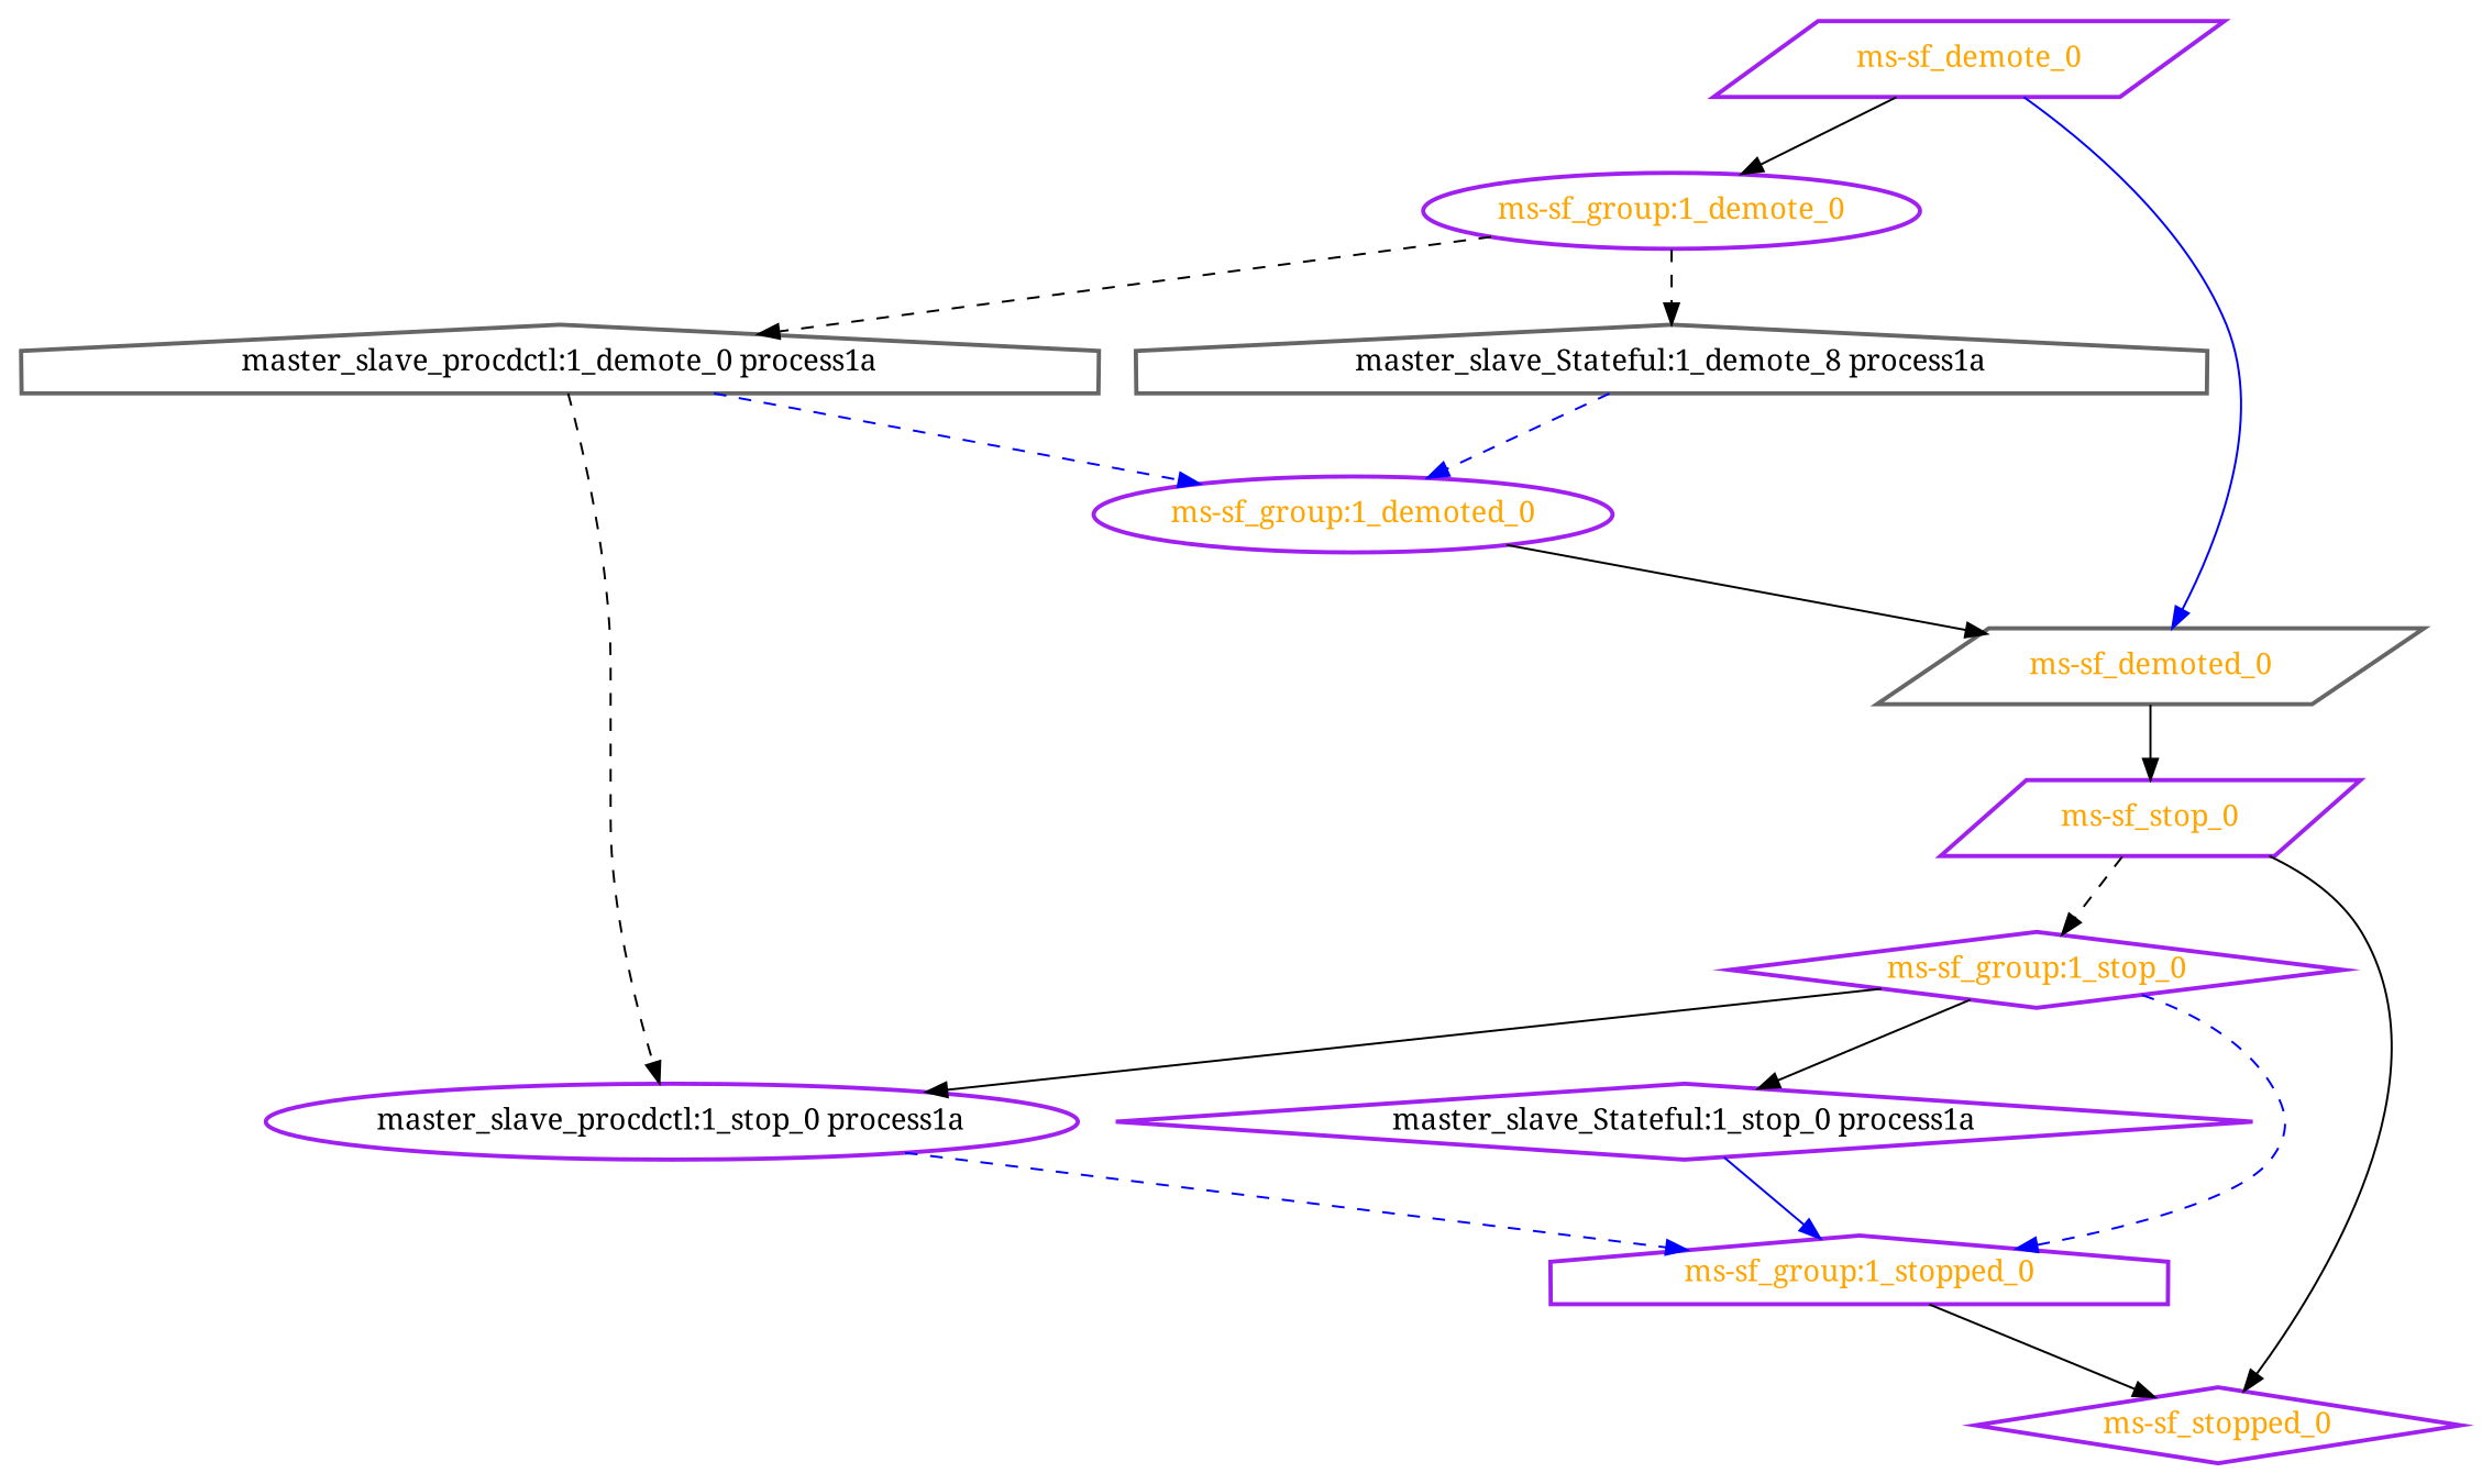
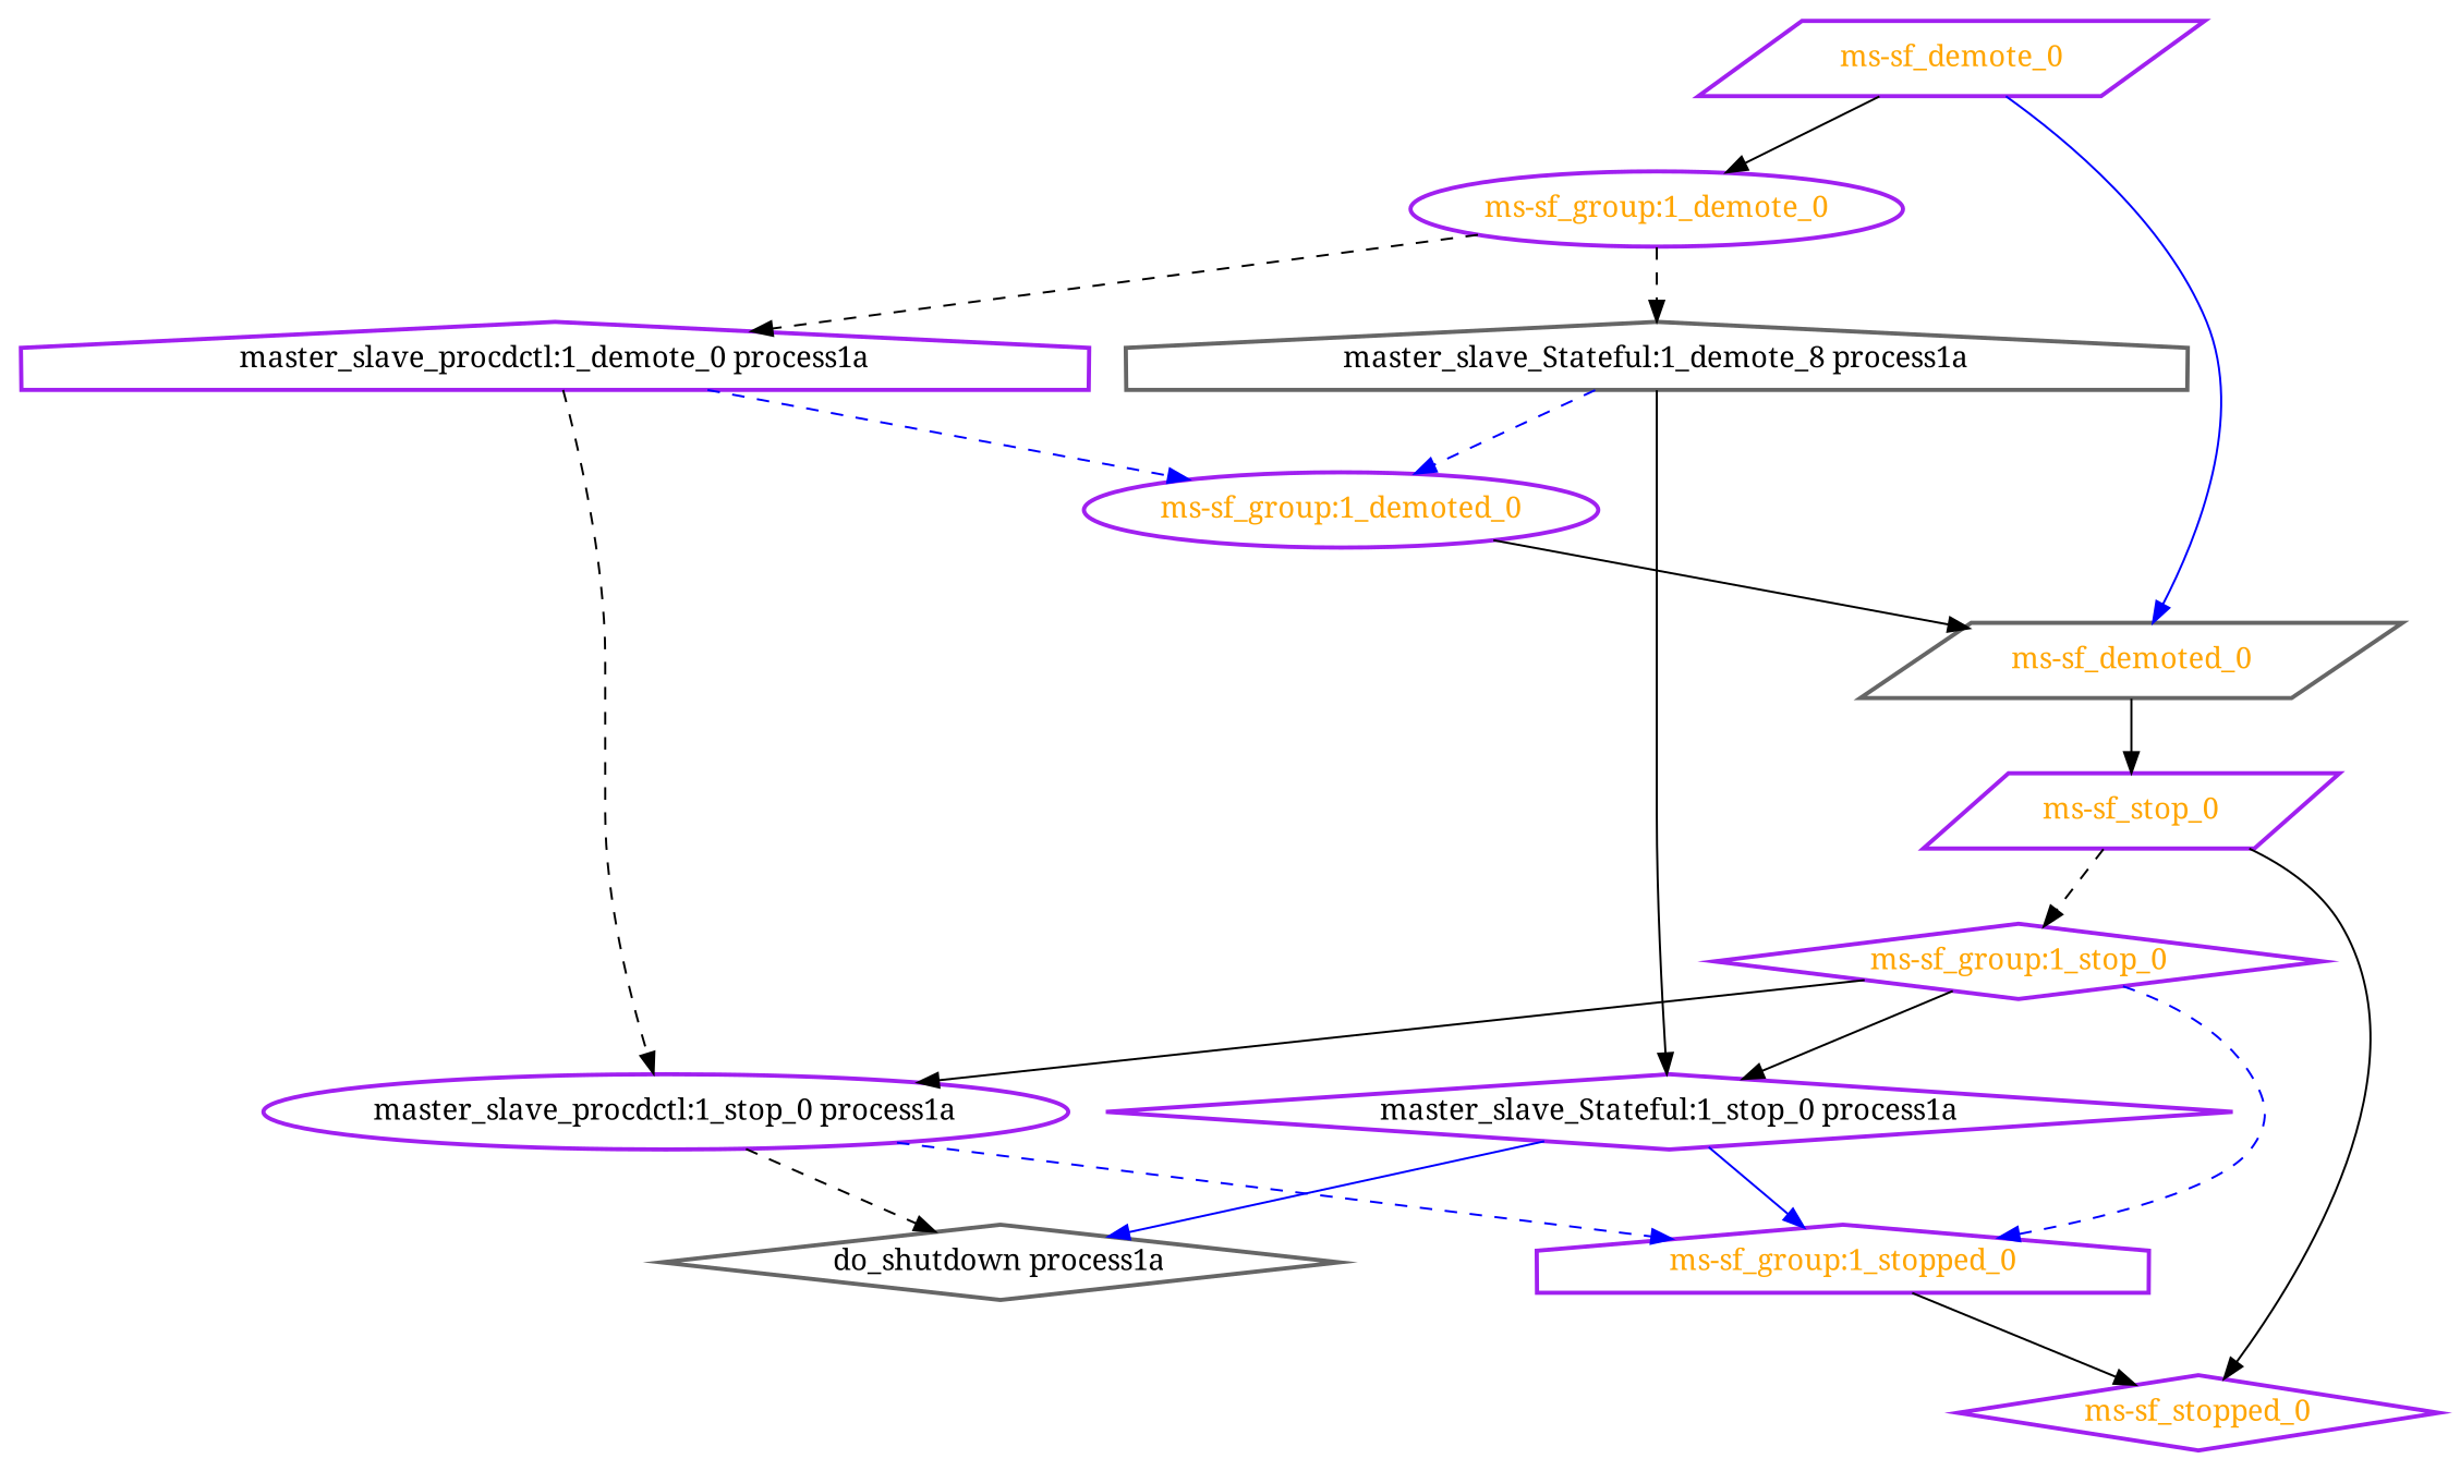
  digraph {
    fontname="Noto Serif"
    node [color=purple fontcolor=orange fontname="Noto Serif" shape=diamond style=bold]
    edge [color=black fontname="Noto Serif" style=solid]
+   "do_shutdown process1a" [color=gray40 fontcolor=black]
    n2 [color=gray40 fontcolor=black label="master_slave_Stateful:1_demote_8 process1a" shape=house]
    "master_slave_Stateful:1_stop_0 process1a" [fontcolor=black]
    "ms-sf_group:1_demoted_0" [shape=ellipse]
    "ms-sf_group:1_stopped_0" [shape=house]
    "ms-sf_demoted_0" [color=gray40 shape=parallelogram]
    "ms-sf_stopped_0"
    "ms-sf_stop_0" [shape=parallelogram]
-   "master_slave_procdctl:1_demote_0 process1a" [color=gray40 fontcolor=black shape=house]
+   "master_slave_procdctl:1_demote_0 process1a" [fontcolor=black shape=house]
    "master_slave_procdctl:1_stop_0 process1a" [fontcolor=black shape=ellipse]
    "ms-sf_demote_0" [shape=parallelogram]
    "ms-sf_group:1_demote_0" [shape=ellipse]
    "ms-sf_group:1_stop_0"
+   n2 -> "master_slave_Stateful:1_stop_0 process1a"
    n2 -> "ms-sf_group:1_demoted_0" [color=blue style=dashed]
+   "master_slave_Stateful:1_stop_0 process1a" -> "do_shutdown process1a" [color=blue]
    "master_slave_Stateful:1_stop_0 process1a" -> "ms-sf_group:1_stopped_0" [color=blue]
    "ms-sf_group:1_demoted_0" -> "ms-sf_demoted_0"
    "ms-sf_group:1_stopped_0" -> "ms-sf_stopped_0"
    "ms-sf_demoted_0" -> "ms-sf_stop_0"
    "ms-sf_stop_0" -> "ms-sf_stopped_0"
    "ms-sf_stop_0" -> "ms-sf_group:1_stop_0" [style=dashed]
    "master_slave_procdctl:1_demote_0 process1a" -> "ms-sf_group:1_demoted_0" [color=blue style=dashed]
    "master_slave_procdctl:1_demote_0 process1a" -> "master_slave_procdctl:1_stop_0 process1a" [style=dashed]
+   "master_slave_procdctl:1_stop_0 process1a" -> "do_shutdown process1a" [style=dashed]
    "master_slave_procdctl:1_stop_0 process1a" -> "ms-sf_group:1_stopped_0" [color=blue style=dashed]
    "ms-sf_demote_0" -> "ms-sf_demoted_0" [color=blue]
    "ms-sf_demote_0" -> "ms-sf_group:1_demote_0"
    "ms-sf_group:1_demote_0" -> n2 [style=dashed]
    "ms-sf_group:1_demote_0" -> "master_slave_procdctl:1_demote_0 process1a" [style=dashed]
    "ms-sf_group:1_stop_0" -> "master_slave_Stateful:1_stop_0 process1a"
    "ms-sf_group:1_stop_0" -> "ms-sf_group:1_stopped_0" [color=blue style=dashed]
    "ms-sf_group:1_stop_0" -> "master_slave_procdctl:1_stop_0 process1a"
  }
